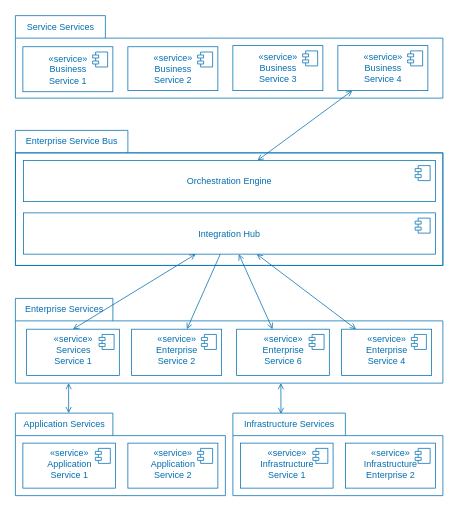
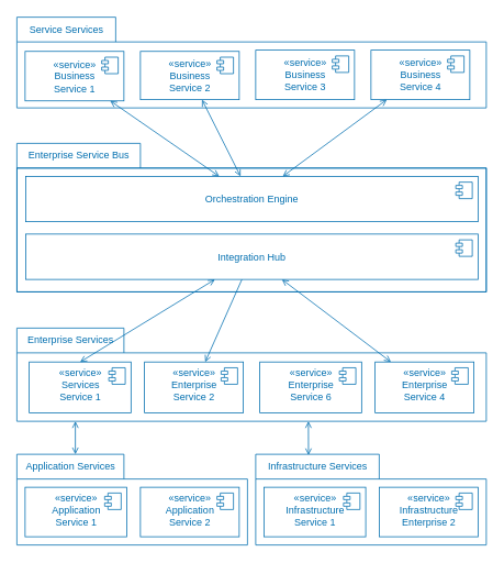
  <mxCell id="0" />
  <mxCell id="1" parent="0" />
  <mxCell id="2" value="Service Services" style="shape=folder;fontStyle=0;tabWidth=120;tabHeight=30;tabPosition=left;html=1;boundedLbl=1;labelInHeader=1;container=1;collapsible=0;fillColor=none;fontColor=#006EAF;strokeColor=#006EAF;" vertex="1" parent="1"><mxGeometry x="20" y="20" width="570" height="110" as="geometry" /></mxCell>
  <mxCell id="3" value="" style="html=1;strokeColor=none;resizeWidth=1;resizeHeight=1;fillColor=none;part=1;connectable=0;allowArrows=0;deletable=0;fontStyle=0;fontColor=#006EAF;" vertex="1" parent="2"><mxGeometry width="570" height="80" relative="1" as="geometry"><mxPoint y="30" as="offset" /></mxGeometry></mxCell>
  <mxCell id="4" value="«service»&lt;br&gt;&lt;span&gt;Business&lt;br&gt;Service 2&lt;/span&gt;" style="html=1;dropTarget=0;fontStyle=0;fillColor=none;fontColor=#006EAF;strokeColor=#006EAF;" vertex="1" parent="2"><mxGeometry x="150" y="41.5" width="120" height="58.5" as="geometry" /></mxCell>
  <mxCell id="5" value="" style="shape=module;jettyWidth=8;jettyHeight=4;fontStyle=0;fillColor=none;fontColor=#006EAF;strokeColor=#006EAF;" vertex="1" parent="4"><mxGeometry x="1" width="20" height="20" relative="1" as="geometry"><mxPoint x="-27" y="7" as="offset" /></mxGeometry></mxCell>
  <mxCell id="6" value="«service»&lt;br&gt;&lt;span&gt;Business&lt;br&gt;Service 1&lt;/span&gt;" style="html=1;dropTarget=0;fontStyle=0;fillColor=none;fontColor=#006EAF;strokeColor=#006EAF;" vertex="1" parent="2"><mxGeometry x="10" y="41.5" width="120" height="60" as="geometry" /></mxCell>
  <mxCell id="7" value="" style="shape=module;jettyWidth=8;jettyHeight=4;fontStyle=0;fillColor=none;fontColor=#006EAF;strokeColor=#006EAF;" vertex="1" parent="6"><mxGeometry x="1" width="20" height="20" relative="1" as="geometry"><mxPoint x="-27" y="7" as="offset" /></mxGeometry></mxCell>
  <mxCell id="8" value="«service»&lt;br&gt;&lt;span&gt;Business&lt;br&gt;Service 3&lt;/span&gt;" style="html=1;dropTarget=0;fontStyle=0;fillColor=none;fontColor=#006EAF;strokeColor=#006EAF;" vertex="1" parent="2"><mxGeometry x="290" y="40" width="120" height="60" as="geometry" /></mxCell>
  <mxCell id="9" value="" style="shape=module;jettyWidth=8;jettyHeight=4;fontStyle=0;fillColor=none;fontColor=#006EAF;strokeColor=#006EAF;" vertex="1" parent="8"><mxGeometry x="1" width="20" height="20" relative="1" as="geometry"><mxPoint x="-27" y="7" as="offset" /></mxGeometry></mxCell>
  <mxCell id="10" value="«service»&lt;br&gt;&lt;span&gt;Business&lt;br&gt;Service 4&lt;/span&gt;" style="html=1;dropTarget=0;fontStyle=0;fillColor=none;fontColor=#006EAF;strokeColor=#006EAF;" vertex="1" parent="2"><mxGeometry x="430" y="40" width="120" height="60" as="geometry" /></mxCell>
  <mxCell id="11" value="" style="shape=module;jettyWidth=8;jettyHeight=4;fontStyle=0;fillColor=none;fontColor=#006EAF;strokeColor=#006EAF;" vertex="1" parent="10"><mxGeometry x="1" width="20" height="20" relative="1" as="geometry"><mxPoint x="-27" y="7" as="offset" /></mxGeometry></mxCell>
  <mxCell id="12" value="Enterprise Service Bus" style="shape=folder;fontStyle=0;tabWidth=150;tabHeight=30;tabPosition=left;html=1;boundedLbl=1;labelInHeader=1;container=1;collapsible=0;fillColor=none;fontColor=#006EAF;strokeColor=#006EAF;" vertex="1" parent="1"><mxGeometry x="20" y="173" width="570" height="180" as="geometry" /></mxCell>
  <mxCell id="13" value="" style="html=1;strokeColor=#006EAF;resizeWidth=1;resizeHeight=1;fillColor=none;part=1;connectable=0;allowArrows=0;deletable=0;fontStyle=0;fontColor=#006EAF;" vertex="1" parent="12"><mxGeometry width="570" height="150" relative="1" as="geometry"><mxPoint y="30" as="offset" /></mxGeometry></mxCell>
  <mxCell id="14" value="Orchestration Engine" style="html=1;dropTarget=0;fontStyle=0;fillColor=none;fontColor=#006EAF;strokeColor=#006EAF;" vertex="1" parent="12"><mxGeometry x="10.96" y="40" width="549.04" height="55" as="geometry" /></mxCell>
  <mxCell id="15" value="" style="shape=module;jettyWidth=8;jettyHeight=4;fontStyle=0;fillColor=none;fontColor=#006EAF;strokeColor=#006EAF;" vertex="1" parent="14"><mxGeometry x="1" width="20" height="20" relative="1" as="geometry"><mxPoint x="-27" y="7" as="offset" /></mxGeometry></mxCell>
  <mxCell id="16" value="Integration Hub" style="html=1;dropTarget=0;fontStyle=0;fillColor=none;fontColor=#006EAF;strokeColor=#006EAF;" vertex="1" parent="12"><mxGeometry x="10.96" y="110" width="549.04" height="55" as="geometry" /></mxCell>
  <mxCell id="17" value="" style="shape=module;jettyWidth=8;jettyHeight=4;fontStyle=0;fillColor=none;fontColor=#006EAF;strokeColor=#006EAF;" vertex="1" parent="16"><mxGeometry x="1" width="20" height="20" relative="1" as="geometry"><mxPoint x="-27" y="7" as="offset" /></mxGeometry></mxCell>
  <mxCell id="18" value="Enterprise Services" style="shape=folder;fontStyle=0;tabWidth=130;tabHeight=30;tabPosition=left;html=1;boundedLbl=1;labelInHeader=1;container=1;collapsible=0;fillColor=none;fontColor=#006EAF;strokeColor=#006EAF;" vertex="1" parent="1"><mxGeometry x="20" y="397" width="570" height="113" as="geometry" /></mxCell>
  <mxCell id="19" value="" style="html=1;strokeColor=none;resizeWidth=1;resizeHeight=1;fillColor=none;part=1;connectable=0;allowArrows=0;deletable=0;fontStyle=0;fontColor=#006EAF;" vertex="1" parent="18"><mxGeometry width="570" height="80" relative="1" as="geometry"><mxPoint y="30" as="offset" /></mxGeometry></mxCell>
  <mxCell id="20" value="«service»&lt;br&gt;&lt;span&gt;Services&lt;br&gt;Service 1&lt;/span&gt;" style="html=1;dropTarget=0;fontStyle=0;verticalAlign=top;fillColor=none;fontColor=#006EAF;strokeColor=#006EAF;" vertex="1" parent="18"><mxGeometry x="15" y="41.091" width="123.61" height="61.636" as="geometry" /></mxCell>
  <mxCell id="21" value="" style="shape=module;jettyWidth=8;jettyHeight=4;fontStyle=0;fillColor=none;fontColor=#006EAF;strokeColor=#006EAF;" vertex="1" parent="20"><mxGeometry x="1" width="20" height="20" relative="1" as="geometry"><mxPoint x="-27" y="7" as="offset" /></mxGeometry></mxCell>
  <mxCell id="22" value="«service»&lt;br&gt;&lt;span&gt;Enterprise&lt;br&gt;Service 2&lt;/span&gt;" style="html=1;dropTarget=0;fontStyle=0;verticalAlign=top;fillColor=none;fontColor=#006EAF;strokeColor=#006EAF;" vertex="1" parent="18"><mxGeometry x="155" y="41.091" width="120" height="61.636" as="geometry" /></mxCell>
  <mxCell id="23" value="" style="shape=module;jettyWidth=8;jettyHeight=4;fontStyle=0;fillColor=none;fontColor=#006EAF;strokeColor=#006EAF;" vertex="1" parent="22"><mxGeometry x="1" width="20" height="20" relative="1" as="geometry"><mxPoint x="-27" y="7" as="offset" /></mxGeometry></mxCell>
  <mxCell id="24" value="«service»&lt;br&gt;&lt;span&gt;Enterprise&lt;br&gt;Service 6&lt;/span&gt;" style="html=1;dropTarget=0;fontStyle=0;verticalAlign=top;fillColor=none;fontColor=#006EAF;strokeColor=#006EAF;" vertex="1" parent="18"><mxGeometry x="295" y="41.091" width="123.61" height="61.636" as="geometry" /></mxCell>
  <mxCell id="25" value="" style="shape=module;jettyWidth=8;jettyHeight=4;fontStyle=0;fillColor=none;fontColor=#006EAF;strokeColor=#006EAF;" vertex="1" parent="24"><mxGeometry x="1" width="20" height="20" relative="1" as="geometry"><mxPoint x="-27" y="7" as="offset" /></mxGeometry></mxCell>
  <mxCell id="26" value="«service»&lt;br&gt;&lt;span&gt;Enterprise&lt;br&gt;Service 4&lt;/span&gt;" style="html=1;dropTarget=0;fontStyle=0;verticalAlign=top;fillColor=none;fontColor=#006EAF;strokeColor=#006EAF;" vertex="1" parent="18"><mxGeometry x="435" y="41.091" width="120" height="61.636" as="geometry" /></mxCell>
  <mxCell id="27" value="" style="shape=module;jettyWidth=8;jettyHeight=4;fontStyle=0;fillColor=none;fontColor=#006EAF;strokeColor=#006EAF;" vertex="1" parent="26"><mxGeometry x="1" width="20" height="20" relative="1" as="geometry"><mxPoint x="-27" y="7" as="offset" /></mxGeometry></mxCell>
  <mxCell id="28" value="Application Services" style="shape=folder;fontStyle=0;tabWidth=130;tabHeight=30;tabPosition=left;html=1;boundedLbl=1;labelInHeader=1;container=1;collapsible=0;fillColor=none;fontColor=#006EAF;strokeColor=#006EAF;" vertex="1" parent="1"><mxGeometry x="20" y="550" width="280" height="110" as="geometry" /></mxCell>
  <mxCell id="29" value="" style="html=1;strokeColor=none;resizeWidth=1;resizeHeight=1;fillColor=none;part=1;connectable=0;allowArrows=0;deletable=0;fontStyle=0;fontColor=#006EAF;" vertex="1" parent="28"><mxGeometry width="280" height="77" relative="1" as="geometry"><mxPoint y="30" as="offset" /></mxGeometry></mxCell>
  <mxCell id="30" value="«service»&lt;br&gt;&lt;span&gt;Application&lt;br&gt;Service 1&lt;/span&gt;" style="html=1;dropTarget=0;fontStyle=0;verticalAlign=top;fillColor=none;fontColor=#006EAF;strokeColor=#006EAF;" vertex="1" parent="28"><mxGeometry x="10" y="40" width="123.61" height="60" as="geometry" /></mxCell>
  <mxCell id="31" value="" style="shape=module;jettyWidth=8;jettyHeight=4;fontStyle=0;fillColor=none;fontColor=#006EAF;strokeColor=#006EAF;" vertex="1" parent="30"><mxGeometry x="1" width="20" height="20" relative="1" as="geometry"><mxPoint x="-27" y="7" as="offset" /></mxGeometry></mxCell>
  <mxCell id="32" value="«service»&lt;br&gt;&lt;span&gt;Application&lt;br&gt;Service 2&lt;/span&gt;" style="html=1;dropTarget=0;fontStyle=0;verticalAlign=top;fillColor=none;fontColor=#006EAF;strokeColor=#006EAF;" vertex="1" parent="28"><mxGeometry x="150" y="40" width="120" height="60" as="geometry" /></mxCell>
  <mxCell id="33" value="" style="shape=module;jettyWidth=8;jettyHeight=4;fontStyle=0;fillColor=none;fontColor=#006EAF;strokeColor=#006EAF;" vertex="1" parent="32"><mxGeometry x="1" width="20" height="20" relative="1" as="geometry"><mxPoint x="-27" y="7" as="offset" /></mxGeometry></mxCell>
  <mxCell id="34" value="Infrastructure Services" style="shape=folder;fontStyle=0;tabWidth=150;tabHeight=30;tabPosition=left;html=1;boundedLbl=1;labelInHeader=1;container=1;collapsible=0;fillColor=none;fontColor=#006EAF;strokeColor=#006EAF;" vertex="1" parent="1"><mxGeometry x="310" y="550" width="280" height="110" as="geometry" /></mxCell>
  <mxCell id="35" value="" style="html=1;strokeColor=none;resizeWidth=1;resizeHeight=1;fillColor=none;part=1;connectable=0;allowArrows=0;deletable=0;fontStyle=0;fontColor=#006EAF;" vertex="1" parent="34"><mxGeometry width="280" height="77" relative="1" as="geometry"><mxPoint y="30" as="offset" /></mxGeometry></mxCell>
  <mxCell id="36" value="«service»&lt;br&gt;&lt;span&gt;Infrastructure&lt;br&gt;Service 1&lt;/span&gt;" style="html=1;dropTarget=0;fontStyle=0;verticalAlign=top;fillColor=none;fontColor=#006EAF;strokeColor=#006EAF;" vertex="1" parent="34"><mxGeometry x="10" y="40" width="123.61" height="60" as="geometry" /></mxCell>
  <mxCell id="37" value="" style="shape=module;jettyWidth=8;jettyHeight=4;fontStyle=0;fillColor=none;fontColor=#006EAF;strokeColor=#006EAF;" vertex="1" parent="36"><mxGeometry x="1" width="20" height="20" relative="1" as="geometry"><mxPoint x="-27" y="7" as="offset" /></mxGeometry></mxCell>
  <mxCell id="38" value="«service»&lt;br&gt;&lt;span&gt;Infrastructure&lt;br&gt;Enterprise 2&lt;/span&gt;" style="html=1;dropTarget=0;fontStyle=0;verticalAlign=top;fillColor=none;fontColor=#006EAF;strokeColor=#006EAF;" vertex="1" parent="34"><mxGeometry x="150" y="40" width="120" height="60" as="geometry" /></mxCell>
  <mxCell id="39" value="" style="shape=module;jettyWidth=8;jettyHeight=4;fontStyle=0;fillColor=none;fontColor=#006EAF;strokeColor=#006EAF;" vertex="1" parent="38"><mxGeometry x="1" width="20" height="20" relative="1" as="geometry"><mxPoint x="-27" y="7" as="offset" /></mxGeometry></mxCell>
  <mxCell id="40" style="edgeStyle=none;html=1;fontColor=#006EAF;startArrow=open;startFill=0;endArrow=open;endFill=0;fillColor=#1ba1e2;strokeColor=#006EAF;" edge="1" parent="1"><mxGeometry relative="1" as="geometry"><mxPoint x="91" y="550" as="sourcePoint" /><mxPoint x="91" y="510" as="targetPoint" /></mxGeometry></mxCell>
  <mxCell id="41" style="edgeStyle=none;html=1;fontColor=#006EAF;startArrow=open;startFill=0;endArrow=open;endFill=0;fillColor=#1ba1e2;strokeColor=#006EAF;exitX=0.229;exitY=0.009;exitDx=0;exitDy=0;exitPerimeter=0;" edge="1" parent="1" source="34"><mxGeometry relative="1" as="geometry"><mxPoint x="101.601" y="600" as="sourcePoint" /><mxPoint x="374" y="510" as="targetPoint" /></mxGeometry></mxCell>
  <mxCell id="42" style="edgeStyle=none;html=1;fontColor=#006EAF;startArrow=open;startFill=0;endArrow=open;endFill=0;fillColor=#1ba1e2;strokeColor=#006EAF;exitX=0.5;exitY=0;exitDx=0;exitDy=0;" edge="1" parent="1" source="20" target="16"><mxGeometry relative="1" as="geometry"><mxPoint x="101" y="560" as="sourcePoint" /><mxPoint x="100.995" y="511.022" as="targetPoint" /></mxGeometry></mxCell>
  <mxCell id="43" style="edgeStyle=none;html=1;fontColor=#006EAF;startArrow=open;startFill=0;endArrow=none;endFill=0;fillColor=#1ba1e2;strokeColor=#006EAF;" edge="1" parent="1" source="22" target="16"><mxGeometry relative="1" as="geometry"><mxPoint x="106.805" y="448.091" as="sourcePoint" /><mxPoint x="178.22" y="348" as="targetPoint" /></mxGeometry></mxCell>
- <mxCell id="44" style="edgeStyle=none;html=1;fontColor=#006EAF;startArrow=open;startFill=0;endArrow=open;endFill=0;fillColor=#1ba1e2;strokeColor=#006EAF;" edge="1" parent="1" source="24" target="16"><mxGeometry relative="1" as="geometry"><mxPoint x="258.712" y="448.091" as="sourcePoint" /><mxPoint x="303.245" y="348" as="targetPoint" /></mxGeometry></mxCell>
  <mxCell id="45" style="edgeStyle=none;html=1;fontColor=#006EAF;startArrow=open;startFill=0;endArrow=open;endFill=0;fillColor=#1ba1e2;strokeColor=#006EAF;" edge="1" parent="1" source="26" target="16"><mxGeometry relative="1" as="geometry"><mxPoint x="372.929" y="448.091" as="sourcePoint" /><mxPoint x="327.862" y="348" as="targetPoint" /></mxGeometry></mxCell>
+ <mxCell id="46" style="edgeStyle=none;html=1;fontColor=#006EAF;startArrow=open;startFill=0;endArrow=open;endFill=0;fillColor=#1ba1e2;strokeColor=#006EAF;" edge="1" parent="1" source="14" target="6"><mxGeometry relative="1" as="geometry"><mxPoint x="106.805" y="448.091" as="sourcePoint" /><mxPoint x="270.504" y="348" as="targetPoint" /></mxGeometry></mxCell>
+ <mxCell id="47" style="edgeStyle=none;html=1;fontColor=#006EAF;startArrow=open;startFill=0;endArrow=open;endFill=0;fillColor=#1ba1e2;strokeColor=#006EAF;" edge="1" parent="1" source="14" target="4"><mxGeometry relative="1" as="geometry"><mxPoint x="275.71" y="223" as="sourcePoint" /><mxPoint x="143.385" y="131.5" as="targetPoint" /></mxGeometry></mxCell>
  <mxCell id="48" style="edgeStyle=none;html=1;fontColor=#006EAF;startArrow=open;startFill=0;endArrow=open;endFill=0;fillColor=#1ba1e2;strokeColor=#006EAF;" edge="1" parent="1" source="14" target="10"><mxGeometry relative="1" as="geometry"><mxPoint x="327.269" y="223" as="sourcePoint" /><mxPoint x="367.139" y="130" as="targetPoint" /></mxGeometry></mxCell>
